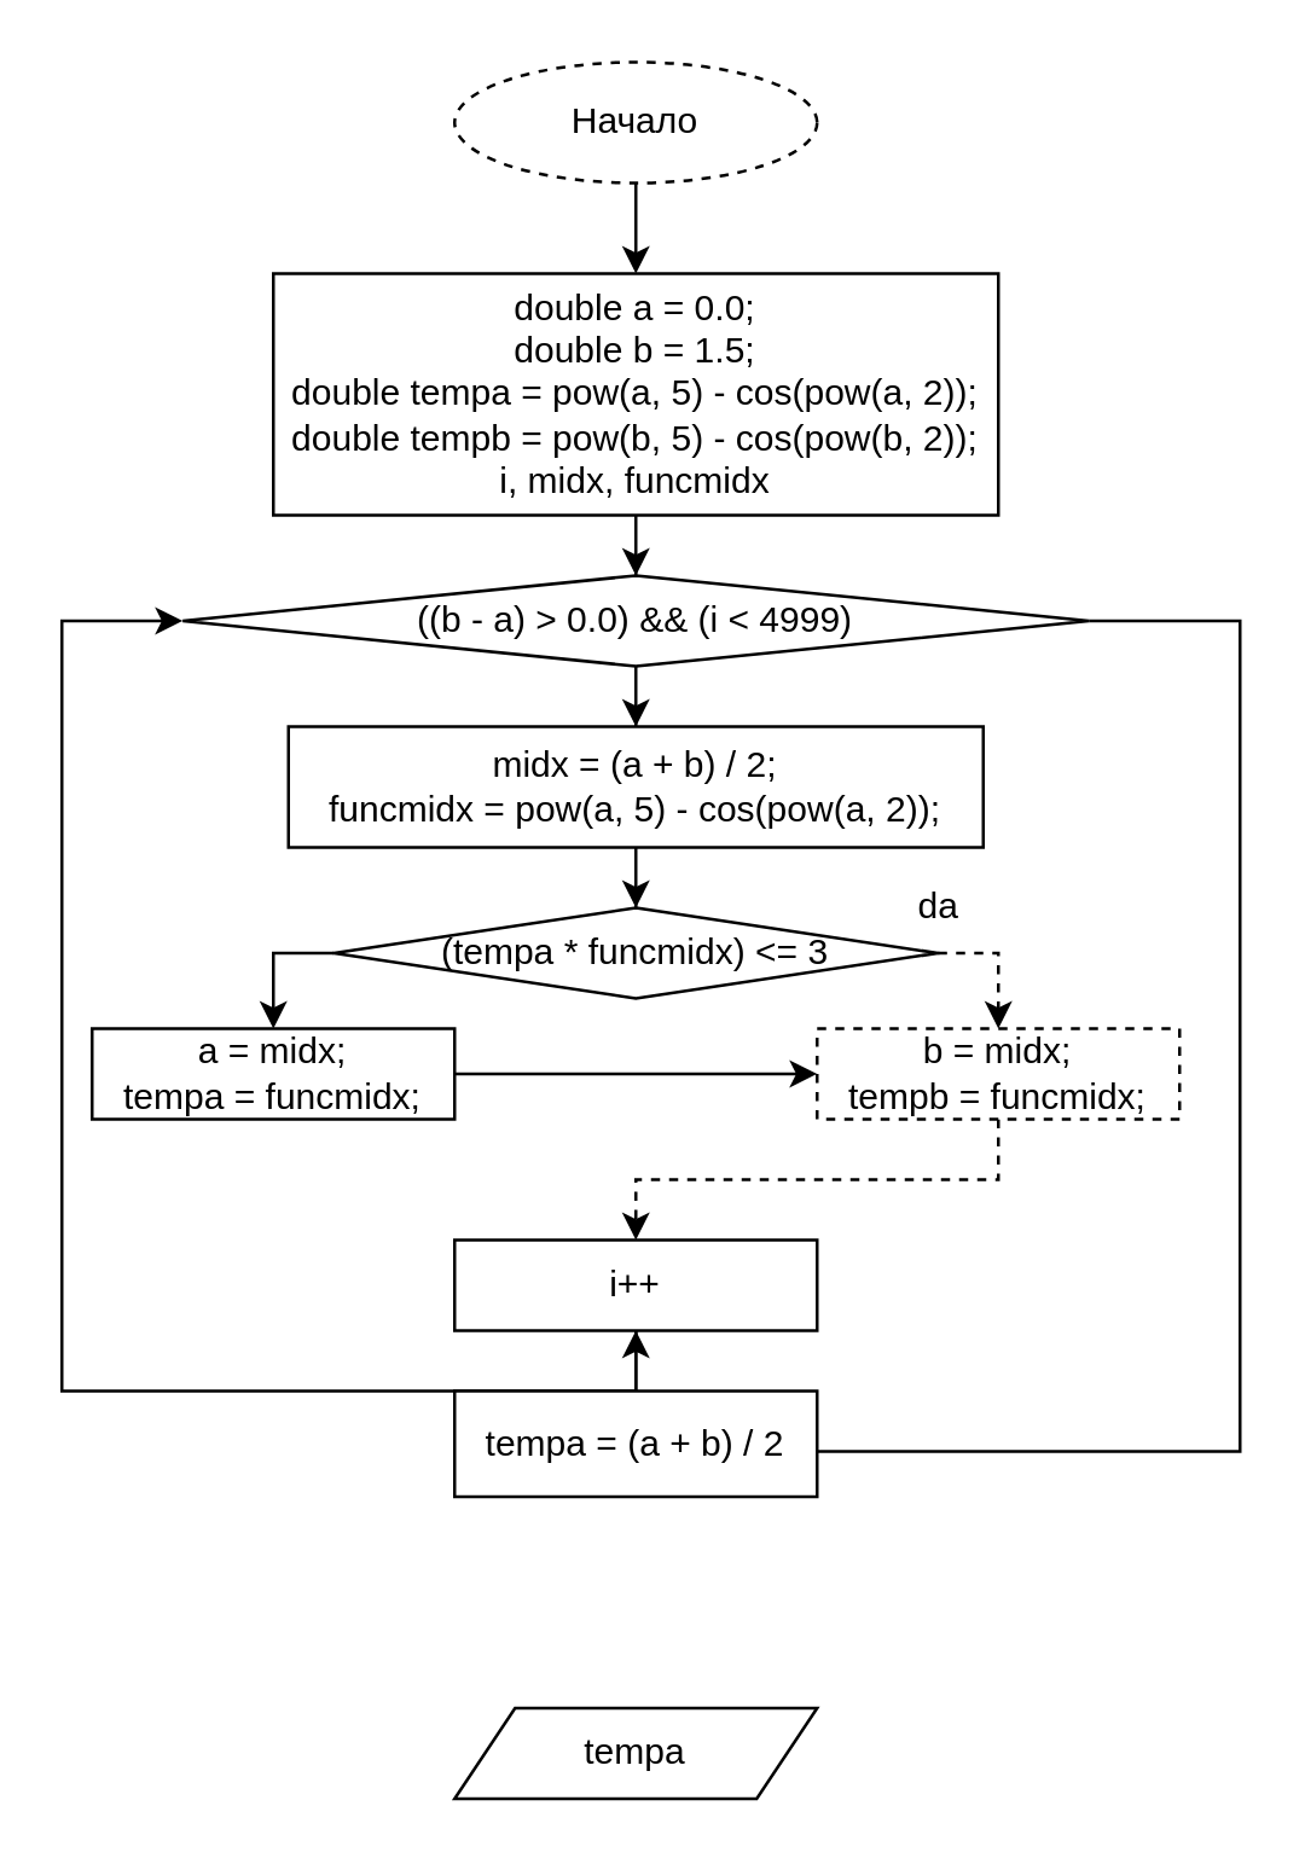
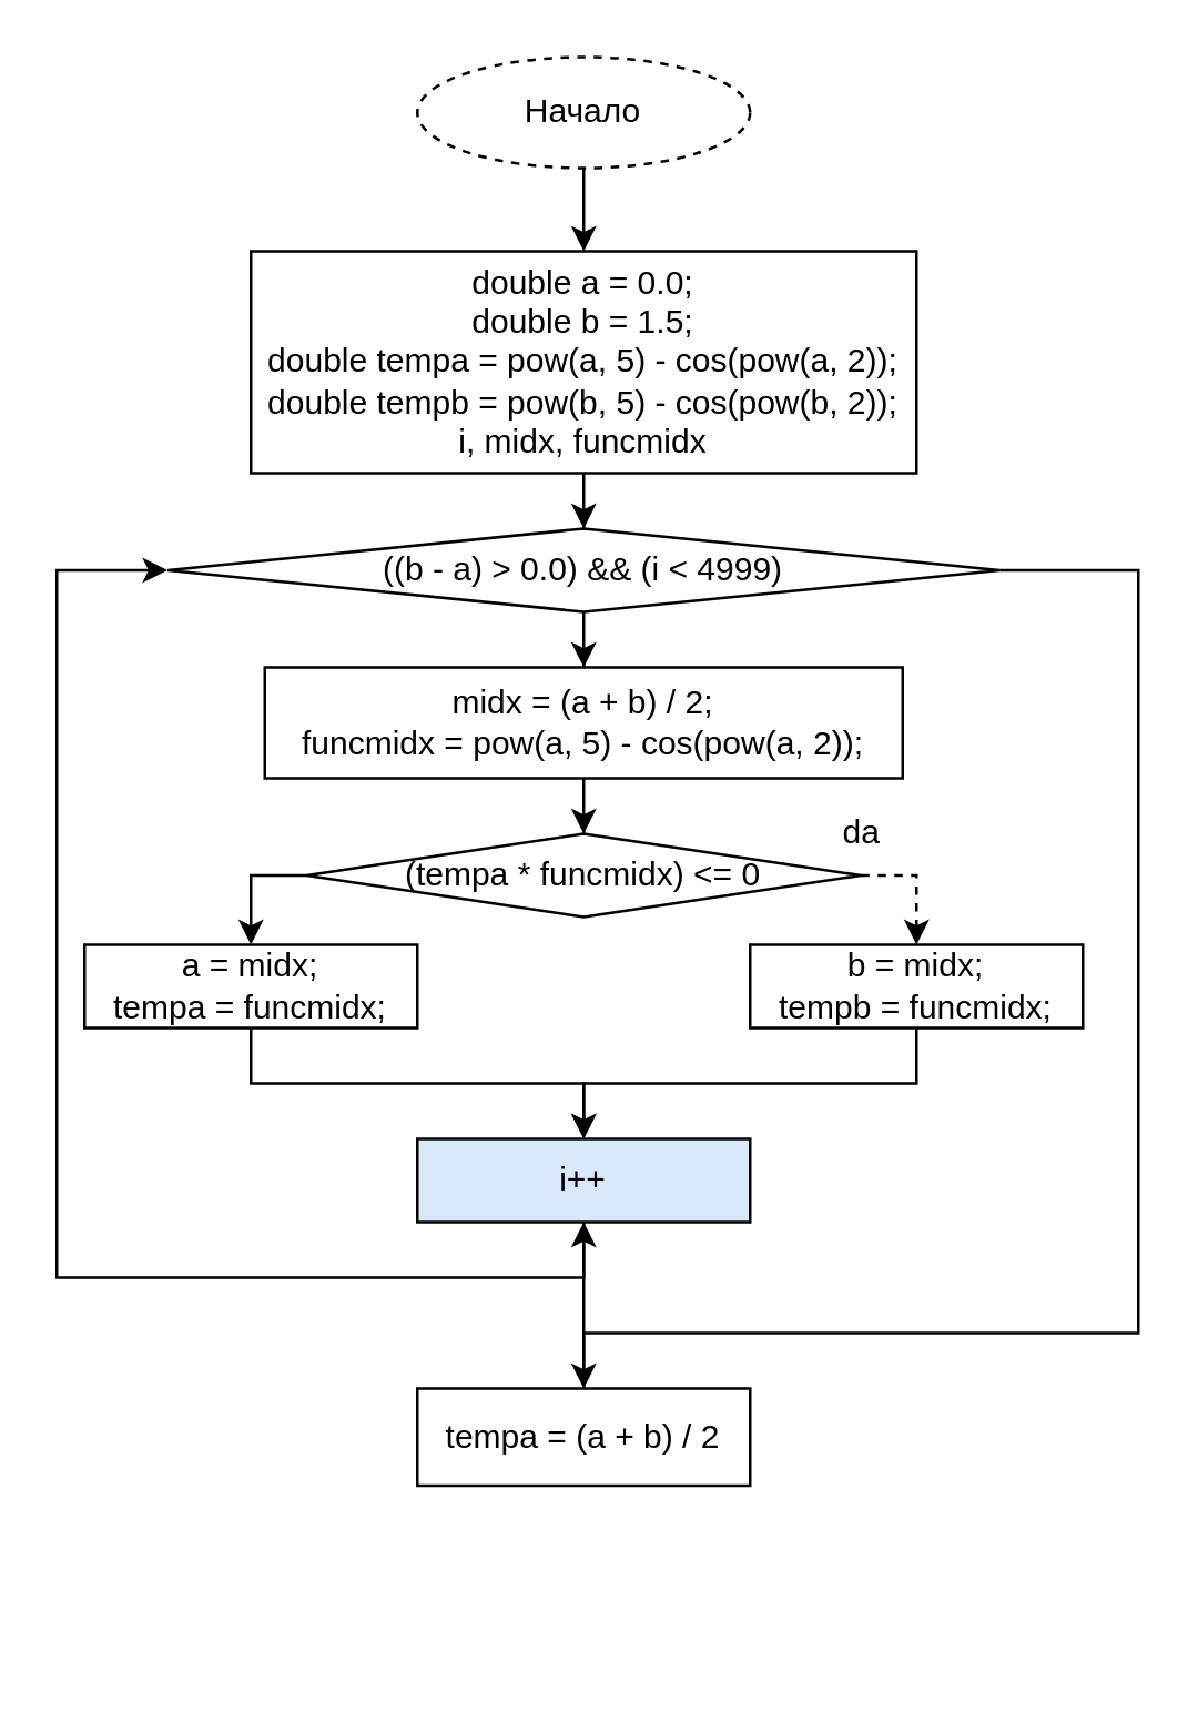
  <mxCell id="0" />
  <mxCell id="1" parent="0" />
  <mxCell id="2" style="edgeStyle=orthogonalEdgeStyle;rounded=0;orthogonalLoop=1;jettySize=auto;html=1;entryX=0.5;entryY=0;entryDx=0;entryDy=0;" edge="1" parent="1" source="3" target="5"><mxGeometry relative="1" as="geometry" /></mxCell>
  <mxCell id="3" value="Начало" style="ellipse;whiteSpace=wrap;html=1;dashed=1;" vertex="1" parent="1"><mxGeometry x="150" y="20" width="120" height="40" as="geometry" /></mxCell>
  <mxCell id="4" value="" style="edgeStyle=orthogonalEdgeStyle;rounded=0;orthogonalLoop=1;jettySize=auto;html=1;" edge="1" parent="1" source="5" target="8"><mxGeometry relative="1" as="geometry" /></mxCell>
  <mxCell id="5" value="&lt;div&gt;&lt;span&gt;&#09;&lt;/span&gt;double a = 0.0;&lt;/div&gt;&lt;div&gt;&lt;span&gt;&#09;&lt;/span&gt;double b = 1.5;&lt;/div&gt;&lt;div&gt;&lt;span&gt;&#09;&lt;/span&gt;double tempa = pow(a, 5) - cos(pow(a, 2));&lt;/div&gt;&lt;div&gt;&lt;span&gt;&#09;&lt;/span&gt;double tempb = pow(b, 5) - cos(pow(b, 2));&lt;/div&gt;&lt;div&gt;i, midx, funcmidx&lt;/div&gt;" style="rounded=0;whiteSpace=wrap;html=1;" vertex="1" parent="1"><mxGeometry x="90" y="90" width="240" height="80" as="geometry" /></mxCell>
  <mxCell id="6" value="" style="edgeStyle=orthogonalEdgeStyle;rounded=0;orthogonalLoop=1;jettySize=auto;html=1;" edge="1" parent="1" source="8" target="10"><mxGeometry relative="1" as="geometry" /></mxCell>
  <mxCell id="7" style="edgeStyle=orthogonalEdgeStyle;rounded=0;orthogonalLoop=1;jettySize=auto;html=1;exitX=1;exitY=0.5;exitDx=0;exitDy=0;entryX=0.5;entryY=0;entryDx=0;entryDy=0;" edge="1" parent="1" source="8" target="23"><mxGeometry relative="1" as="geometry"><mxPoint x="210" y="520" as="targetPoint" /><Array as="points"><mxPoint x="410" y="205" /><mxPoint x="410" y="480" /><mxPoint x="210" y="480" /></Array></mxGeometry></mxCell>
  <mxCell id="8" value="((b - a) &amp;gt; 0.0) &amp;amp;&amp;amp; (i &amp;lt; 4999)" style="rhombus;whiteSpace=wrap;html=1;rounded=0;" vertex="1" parent="1"><mxGeometry x="60" y="190" width="300" height="30" as="geometry" /></mxCell>
  <mxCell id="9" value="" style="edgeStyle=orthogonalEdgeStyle;rounded=0;orthogonalLoop=1;jettySize=auto;html=1;" edge="1" parent="1" source="10" target="13"><mxGeometry relative="1" as="geometry" /></mxCell>
  <mxCell id="10" value="midx = (a + b) / 2;&lt;br&gt;funcmidx = pow(a, 5) - cos(pow(a, 2));" style="whiteSpace=wrap;html=1;rounded=0;" vertex="1" parent="1"><mxGeometry x="95" y="240" width="230" height="40" as="geometry" /></mxCell>
  <mxCell id="11" value="" style="edgeStyle=orthogonalEdgeStyle;rounded=0;orthogonalLoop=1;jettySize=auto;html=1;exitX=1;exitY=0.5;exitDx=0;exitDy=0;dashed=1;" edge="1" parent="1" source="13" target="15"><mxGeometry relative="1" as="geometry" /></mxCell>
  <mxCell id="12" value="" style="edgeStyle=orthogonalEdgeStyle;rounded=0;orthogonalLoop=1;jettySize=auto;html=1;exitX=0;exitY=0.5;exitDx=0;exitDy=0;" edge="1" parent="1" source="13" target="18"><mxGeometry relative="1" as="geometry" /></mxCell>
- <mxCell id="13" value="(tempa * funcmidx) &amp;lt;= 3" style="rhombus;whiteSpace=wrap;html=1;rounded=0;" vertex="1" parent="1"><mxGeometry x="110" y="300" width="200" height="30" as="geometry" /></mxCell>
- <mxCell id="14" style="edgeStyle=orthogonalEdgeStyle;rounded=0;orthogonalLoop=1;jettySize=auto;html=1;entryX=0.5;entryY=0;entryDx=0;entryDy=0;dashed=1;" edge="1" parent="1" source="15" target="20"><mxGeometry relative="1" as="geometry" /></mxCell>
- <mxCell id="15" value="&lt;div&gt;&lt;span&gt;&#09;&#09;&#09;&lt;/span&gt;b = midx;&lt;/div&gt;&lt;div&gt;&lt;span&gt;&#09;&#09;&#09;&lt;/span&gt;tempb = funcmidx;&lt;/div&gt;" style="whiteSpace=wrap;html=1;rounded=0;dashed=1;" vertex="1" parent="1"><mxGeometry x="270" y="340" width="120" height="30" as="geometry" /></mxCell>
+ <mxCell id="13" value="(tempa * funcmidx) &amp;lt;= 0" style="rhombus;whiteSpace=wrap;html=1;rounded=0;" vertex="1" parent="1"><mxGeometry x="110" y="300" width="200" height="30" as="geometry" /></mxCell>
+ <mxCell id="14" style="edgeStyle=orthogonalEdgeStyle;rounded=0;orthogonalLoop=1;jettySize=auto;html=1;entryX=0.5;entryY=0;entryDx=0;entryDy=0;" edge="1" parent="1" source="15" target="20"><mxGeometry relative="1" as="geometry" /></mxCell>
+ <mxCell id="15" value="&lt;div&gt;&lt;span&gt;&#09;&#09;&#09;&lt;/span&gt;b = midx;&lt;/div&gt;&lt;div&gt;&lt;span&gt;&#09;&#09;&#09;&lt;/span&gt;tempb = funcmidx;&lt;/div&gt;" style="whiteSpace=wrap;html=1;rounded=0;" vertex="1" parent="1"><mxGeometry x="270" y="340" width="120" height="30" as="geometry" /></mxCell>
  <mxCell id="16" value="da" style="text;html=1;align=center;verticalAlign=middle;resizable=0;points=[];autosize=1;strokeColor=none;fillColor=none;" vertex="1" parent="1"><mxGeometry x="295" y="290" width="30" height="20" as="geometry" /></mxCell>
- <mxCell id="17" value="" style="edgeStyle=orthogonalEdgeStyle;rounded=0;orthogonalLoop=1;jettySize=auto;html=1;" edge="1" parent="1" source="18" target="15"><mxGeometry relative="1" as="geometry" /></mxCell>
+ <mxCell id="17" value="" style="edgeStyle=orthogonalEdgeStyle;rounded=0;orthogonalLoop=1;jettySize=auto;html=1;" edge="1" parent="1" source="18" target="20"><mxGeometry relative="1" as="geometry" /></mxCell>
  <mxCell id="18" value="&lt;div&gt;&lt;span&gt;&#09;&#09;&#09;&lt;/span&gt;a = midx;&lt;/div&gt;&lt;div&gt;&lt;span&gt;&#09;&#09;&#09;&lt;/span&gt;tempa = funcmidx;&lt;/div&gt;" style="whiteSpace=wrap;html=1;rounded=0;" vertex="1" parent="1"><mxGeometry x="30" y="340" width="120" height="30" as="geometry" /></mxCell>
  <mxCell id="19" style="edgeStyle=orthogonalEdgeStyle;rounded=0;orthogonalLoop=1;jettySize=auto;html=1;" edge="1" parent="1" source="20"><mxGeometry relative="1" as="geometry"><mxPoint x="60" y="205" as="targetPoint" /><Array as="points"><mxPoint x="210" y="460" /><mxPoint x="20" y="460" /><mxPoint x="20" y="205" /></Array></mxGeometry></mxCell>
- <mxCell id="20" value="i++" style="whiteSpace=wrap;html=1;rounded=0;" vertex="1" parent="1"><mxGeometry x="150" y="410" width="120" height="30" as="geometry" /></mxCell>
- <mxCell id="21" value="&lt;span&gt;tempa&lt;/span&gt;" style="shape=parallelogram;perimeter=parallelogramPerimeter;whiteSpace=wrap;html=1;fixedSize=1;" vertex="1" parent="1"><mxGeometry x="150" y="565" width="120" height="30" as="geometry" /></mxCell>
+ <mxCell id="20" value="i++" style="whiteSpace=wrap;html=1;rounded=0;fillColor=#dae8fc;" vertex="1" parent="1"><mxGeometry x="150" y="410" width="120" height="30" as="geometry" /></mxCell>
  <mxCell id="22" style="edgeStyle=orthogonalEdgeStyle;rounded=0;orthogonalLoop=1;jettySize=auto;html=1;" edge="1" parent="1" source="23" target="20"><mxGeometry relative="1" as="geometry" /></mxCell>
- <mxCell id="23" value="tempa = (a + b) / 2" style="rounded=0;whiteSpace=wrap;html=1;" vertex="1" parent="1"><mxGeometry x="150" y="460" width="120" height="35" as="geometry" /></mxCell>
+ <mxCell id="23" value="tempa = (a + b) / 2" style="rounded=0;whiteSpace=wrap;html=1;" vertex="1" parent="1"><mxGeometry x="150" y="500" width="120" height="35" as="geometry" /></mxCell>
